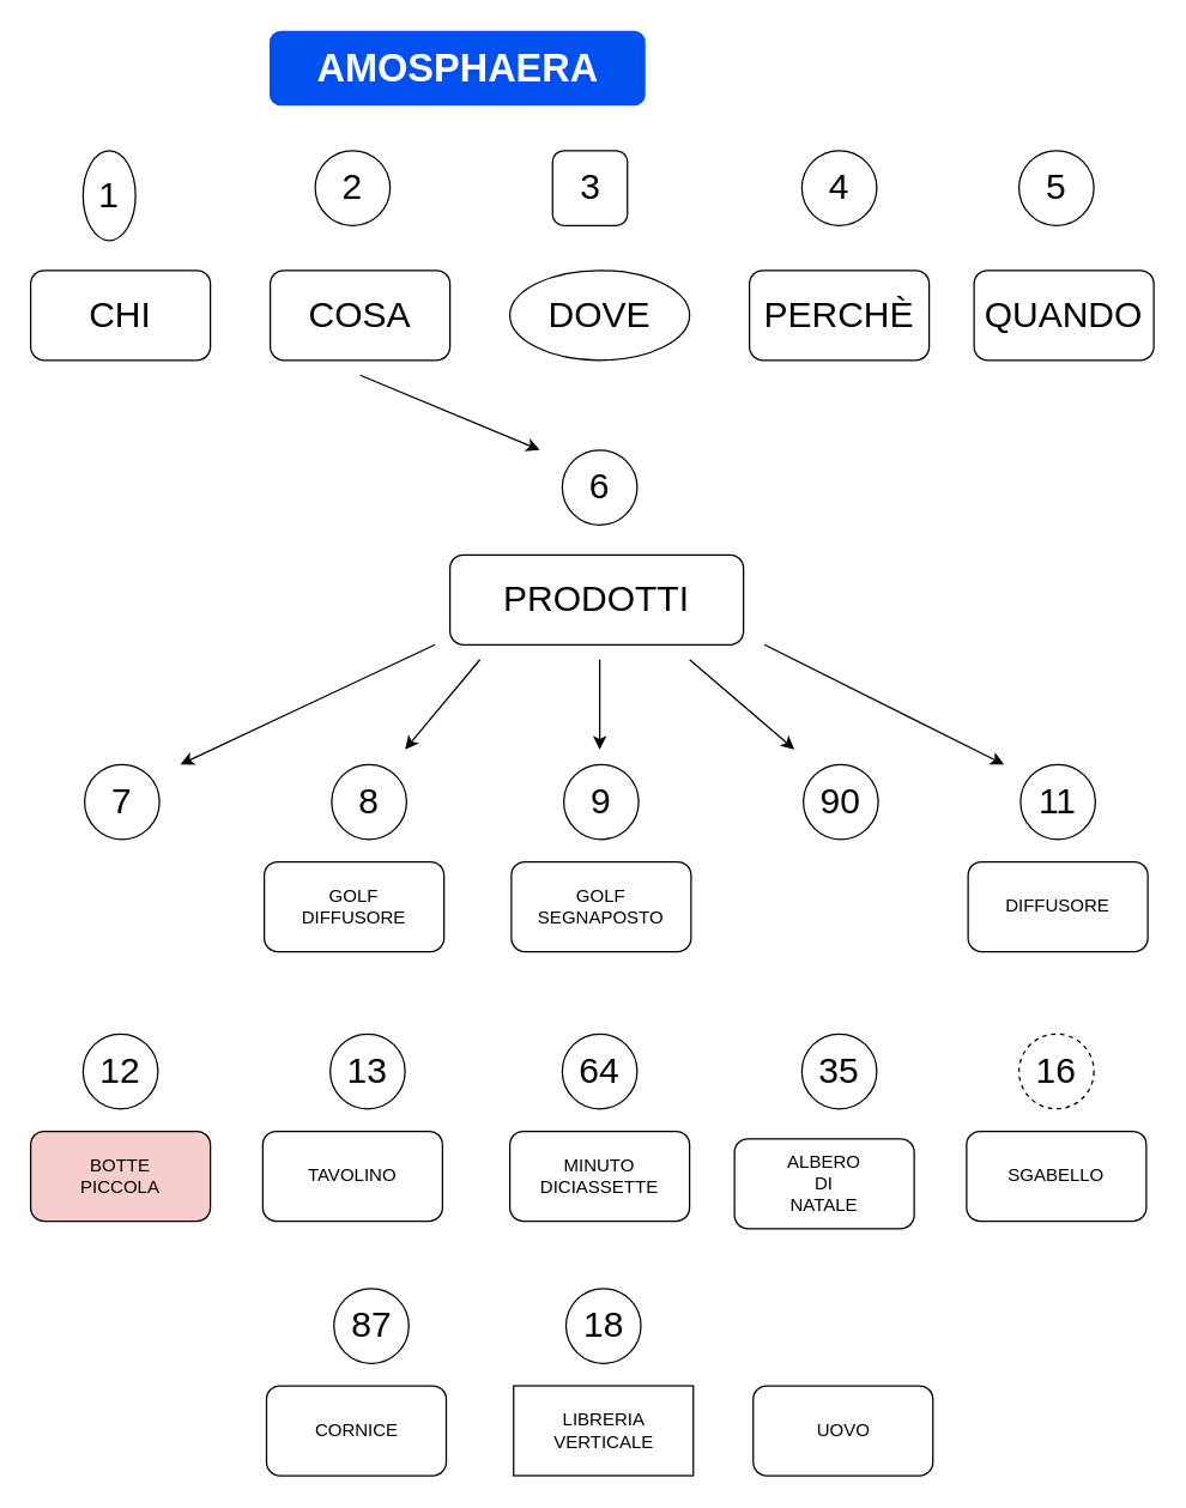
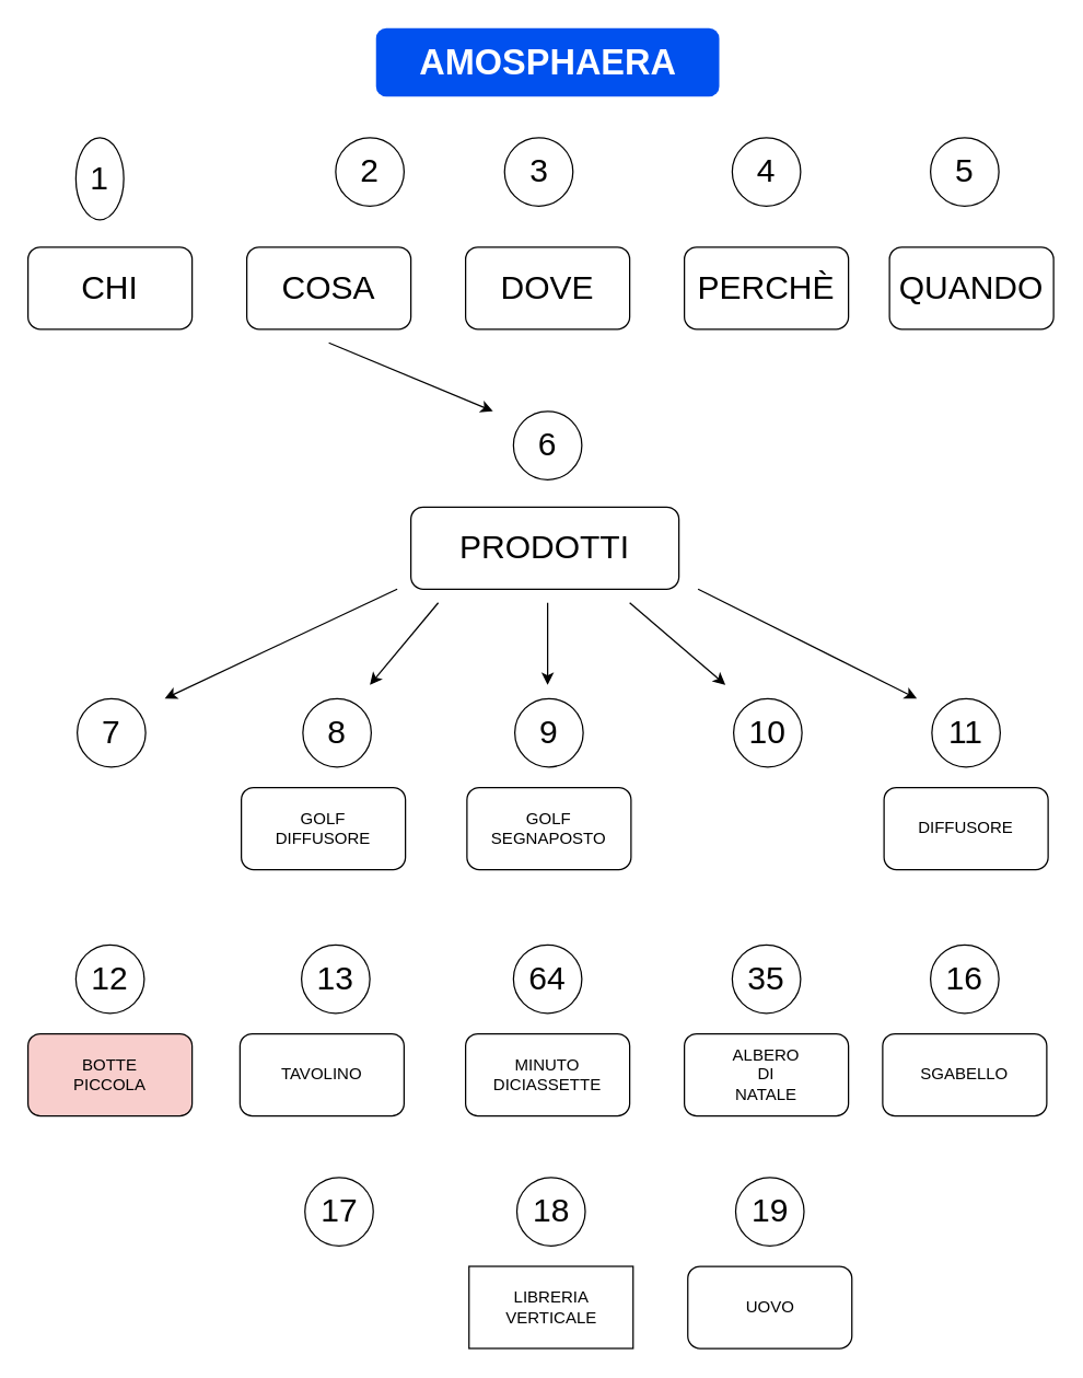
  <mxCell id="0" />
  <mxCell id="1" parent="0" />
- <mxCell id="2" value="&lt;div style=&quot;line-height: 110%;&quot;&gt;&lt;div&gt;&lt;font style=&quot;font-size: 26px; line-height: 110%;&quot;&gt;&lt;b&gt;AMOSPHAERA&lt;/b&gt;&lt;/font&gt;&lt;/div&gt;&lt;div&gt;&lt;/div&gt;&lt;/div&gt;" style="rounded=1;whiteSpace=wrap;html=1;fillColor=#0050ef;fontColor=#ffffff;strokeColor=none;align=center;" vertex="1" parent="1"><mxGeometry x="179.5" y="20" width="251" height="50" as="geometry" /></mxCell>
+ <mxCell id="2" value="&lt;div style=&quot;line-height: 110%;&quot;&gt;&lt;div&gt;&lt;font style=&quot;font-size: 26px; line-height: 110%;&quot;&gt;&lt;b&gt;AMOSPHAERA&lt;/b&gt;&lt;/font&gt;&lt;/div&gt;&lt;div&gt;&lt;/div&gt;&lt;/div&gt;" style="rounded=1;whiteSpace=wrap;html=1;fillColor=#0050ef;fontColor=#ffffff;strokeColor=none;align=center;" vertex="1" parent="1"><mxGeometry x="274.5" y="20" width="251" height="50" as="geometry" /></mxCell>
  <mxCell id="3" value="&lt;font style=&quot;font-size: 24px;&quot;&gt;CHI&lt;/font&gt;" style="rounded=1;whiteSpace=wrap;html=1;" vertex="1" parent="1"><mxGeometry x="20" y="180" width="120" height="60" as="geometry" /></mxCell>
  <mxCell id="4" value="&lt;font style=&quot;font-size: 24px;&quot;&gt;COSA&lt;/font&gt;" style="rounded=1;whiteSpace=wrap;html=1;" vertex="1" parent="1"><mxGeometry x="180" y="180" width="120" height="60" as="geometry" /></mxCell>
- <mxCell id="5" value="&lt;font style=&quot;font-size: 24px;&quot;&gt;DOVE&lt;/font&gt;" style="ellipse;whiteSpace=wrap;html=1;" vertex="1" parent="1"><mxGeometry x="340" y="180" width="120" height="60" as="geometry" /></mxCell>
+ <mxCell id="5" value="&lt;font style=&quot;font-size: 24px;&quot;&gt;DOVE&lt;/font&gt;" style="rounded=1;whiteSpace=wrap;html=1;" vertex="1" parent="1"><mxGeometry x="340" y="180" width="120" height="60" as="geometry" /></mxCell>
  <mxCell id="6" value="&lt;font style=&quot;font-size: 24px;&quot;&gt;PERCHÈ&lt;/font&gt;" style="rounded=1;whiteSpace=wrap;html=1;" vertex="1" parent="1"><mxGeometry x="500" y="180" width="120" height="60" as="geometry" /></mxCell>
  <mxCell id="7" value="&lt;font style=&quot;font-size: 24px;&quot;&gt;QUANDO&lt;/font&gt;" style="rounded=1;whiteSpace=wrap;html=1;" vertex="1" parent="1"><mxGeometry x="650" y="180" width="120" height="60" as="geometry" /></mxCell>
  <mxCell id="8" value="&lt;font style=&quot;font-size: 24px;&quot;&gt;1&lt;/font&gt;" style="ellipse;whiteSpace=wrap;html=1;aspect=fixed;" vertex="1" parent="1"><mxGeometry x="55" y="100" width="35" height="60" as="geometry" /></mxCell>
- <mxCell id="9" value="&lt;font style=&quot;font-size: 24px;&quot;&gt;2&lt;/font&gt;" style="ellipse;whiteSpace=wrap;html=1;aspect=fixed;" vertex="1" parent="1"><mxGeometry x="210" y="100" width="50" height="50" as="geometry" /></mxCell>
- <mxCell id="10" value="&lt;font style=&quot;font-size: 24px;&quot;&gt;3&lt;/font&gt;" style="whiteSpace=wrap;html=1;aspect=fixed;rounded=1;" vertex="1" parent="1"><mxGeometry x="368.5" y="100" width="50" height="50" as="geometry" /></mxCell>
+ <mxCell id="9" value="&lt;font style=&quot;font-size: 24px;&quot;&gt;2&lt;/font&gt;" style="ellipse;whiteSpace=wrap;html=1;aspect=fixed;" vertex="1" parent="1"><mxGeometry x="245" y="100" width="50" height="50" as="geometry" /></mxCell>
+ <mxCell id="10" value="&lt;font style=&quot;font-size: 24px;&quot;&gt;3&lt;/font&gt;" style="ellipse;whiteSpace=wrap;html=1;aspect=fixed;" vertex="1" parent="1"><mxGeometry x="368.5" y="100" width="50" height="50" as="geometry" /></mxCell>
  <mxCell id="11" value="&lt;font style=&quot;font-size: 24px;&quot;&gt;4&lt;/font&gt;" style="ellipse;whiteSpace=wrap;html=1;aspect=fixed;" vertex="1" parent="1"><mxGeometry x="535" y="100" width="50" height="50" as="geometry" /></mxCell>
  <mxCell id="12" value="&lt;font style=&quot;font-size: 24px;&quot;&gt;5&lt;/font&gt;" style="ellipse;whiteSpace=wrap;html=1;aspect=fixed;" vertex="1" parent="1"><mxGeometry x="680" y="100" width="50" height="50" as="geometry" /></mxCell>
  <mxCell id="13" value="&lt;font style=&quot;font-size: 24px;&quot;&gt;PRODOTTI&lt;/font&gt;" style="rounded=1;whiteSpace=wrap;html=1;" vertex="1" parent="1"><mxGeometry x="300" y="370" width="196" height="60" as="geometry" /></mxCell>
  <mxCell id="14" value="&lt;font style=&quot;font-size: 24px;&quot;&gt;6&lt;/font&gt;" style="ellipse;whiteSpace=wrap;html=1;aspect=fixed;" vertex="1" parent="1"><mxGeometry x="375" y="300" width="50" height="50" as="geometry" /></mxCell>
  <mxCell id="15" value="&lt;font style=&quot;font-size: 24px;&quot;&gt;9&lt;/font&gt;" style="ellipse;whiteSpace=wrap;html=1;aspect=fixed;" vertex="1" parent="1"><mxGeometry x="376" y="510" width="50" height="50" as="geometry" /></mxCell>
  <mxCell id="16" value="GOLF&lt;div&gt;DIFFUSORE&lt;/div&gt;" style="rounded=1;whiteSpace=wrap;html=1;" vertex="1" parent="1"><mxGeometry x="176" y="575" width="120" height="60" as="geometry" /></mxCell>
  <mxCell id="17" value="&lt;font style=&quot;font-size: 24px;&quot;&gt;7&lt;/font&gt;" style="ellipse;whiteSpace=wrap;html=1;aspect=fixed;" vertex="1" parent="1"><mxGeometry x="56" y="510" width="50" height="50" as="geometry" /></mxCell>
  <mxCell id="18" value="GOLF&lt;div&gt;SEGNAPOSTO&lt;/div&gt;" style="rounded=1;whiteSpace=wrap;html=1;" vertex="1" parent="1"><mxGeometry x="341" y="575" width="120" height="60" as="geometry" /></mxCell>
  <mxCell id="19" value="&lt;font style=&quot;font-size: 24px;&quot;&gt;8&lt;/font&gt;" style="ellipse;whiteSpace=wrap;html=1;aspect=fixed;" vertex="1" parent="1"><mxGeometry x="221" y="510" width="50" height="50" as="geometry" /></mxCell>
- <mxCell id="20" value="&lt;font style=&quot;font-size: 24px;&quot;&gt;90&lt;/font&gt;" style="ellipse;whiteSpace=wrap;html=1;aspect=fixed;" vertex="1" parent="1"><mxGeometry x="536" y="510" width="50" height="50" as="geometry" /></mxCell>
+ <mxCell id="20" value="&lt;font style=&quot;font-size: 24px;&quot;&gt;10&lt;/font&gt;" style="ellipse;whiteSpace=wrap;html=1;aspect=fixed;" vertex="1" parent="1"><mxGeometry x="536" y="510" width="50" height="50" as="geometry" /></mxCell>
  <mxCell id="21" value="&lt;font style=&quot;font-size: 24px;&quot;&gt;11&lt;/font&gt;" style="ellipse;whiteSpace=wrap;html=1;aspect=fixed;" vertex="1" parent="1"><mxGeometry x="681" y="510" width="50" height="50" as="geometry" /></mxCell>
  <mxCell id="22" value="DIFFUSORE" style="rounded=1;whiteSpace=wrap;html=1;" vertex="1" parent="1"><mxGeometry x="646" y="575" width="120" height="60" as="geometry" /></mxCell>
  <mxCell id="23" value="" style="endArrow=classic;html=1;rounded=0;" edge="1" parent="1"><mxGeometry width="50" height="50" relative="1" as="geometry"><mxPoint x="290" y="430" as="sourcePoint" /><mxPoint x="120" y="510" as="targetPoint" /></mxGeometry></mxCell>
  <mxCell id="24" value="" style="endArrow=classic;html=1;rounded=0;" edge="1" parent="1"><mxGeometry width="50" height="50" relative="1" as="geometry"><mxPoint x="320" y="440" as="sourcePoint" /><mxPoint x="270" y="500" as="targetPoint" /></mxGeometry></mxCell>
  <mxCell id="25" value="" style="endArrow=classic;html=1;rounded=0;" edge="1" parent="1"><mxGeometry width="50" height="50" relative="1" as="geometry"><mxPoint x="400" y="440" as="sourcePoint" /><mxPoint x="400" y="500" as="targetPoint" /></mxGeometry></mxCell>
  <mxCell id="26" value="" style="endArrow=classic;html=1;rounded=0;" edge="1" parent="1"><mxGeometry width="50" height="50" relative="1" as="geometry"><mxPoint x="460" y="440" as="sourcePoint" /><mxPoint x="530" y="500" as="targetPoint" /></mxGeometry></mxCell>
  <mxCell id="27" value="" style="endArrow=classic;html=1;rounded=0;" edge="1" parent="1"><mxGeometry width="50" height="50" relative="1" as="geometry"><mxPoint x="510" y="430" as="sourcePoint" /><mxPoint x="670" y="510" as="targetPoint" /></mxGeometry></mxCell>
  <mxCell id="28" value="&lt;font style=&quot;font-size: 24px;&quot;&gt;12&lt;/font&gt;" style="ellipse;whiteSpace=wrap;html=1;aspect=fixed;" vertex="1" parent="1"><mxGeometry x="55" y="690" width="50" height="50" as="geometry" /></mxCell>
  <mxCell id="29" value="BOTTE&lt;div&gt;PICCOLA&lt;/div&gt;" style="rounded=1;whiteSpace=wrap;html=1;fillColor=#f8cecc;" vertex="1" parent="1"><mxGeometry x="20" y="755" width="120" height="60" as="geometry" /></mxCell>
  <mxCell id="30" value="&lt;font style=&quot;font-size: 24px;&quot;&gt;13&lt;/font&gt;" style="ellipse;whiteSpace=wrap;html=1;aspect=fixed;" vertex="1" parent="1"><mxGeometry x="220" y="690" width="50" height="50" as="geometry" /></mxCell>
  <mxCell id="31" value="TAVOLINO" style="rounded=1;whiteSpace=wrap;html=1;" vertex="1" parent="1"><mxGeometry x="175" y="755" width="120" height="60" as="geometry" /></mxCell>
  <mxCell id="32" value="&lt;font style=&quot;font-size: 24px;&quot;&gt;64&lt;/font&gt;" style="ellipse;whiteSpace=wrap;html=1;aspect=fixed;" vertex="1" parent="1"><mxGeometry x="375" y="690" width="50" height="50" as="geometry" /></mxCell>
  <mxCell id="33" value="MINUTO&lt;div&gt;DICIASSETTE&lt;/div&gt;" style="rounded=1;whiteSpace=wrap;html=1;" vertex="1" parent="1"><mxGeometry x="340" y="755" width="120" height="60" as="geometry" /></mxCell>
  <mxCell id="34" value="&lt;font style=&quot;font-size: 24px;&quot;&gt;35&lt;/font&gt;" style="ellipse;whiteSpace=wrap;html=1;aspect=fixed;" vertex="1" parent="1"><mxGeometry x="535" y="690" width="50" height="50" as="geometry" /></mxCell>
- <mxCell id="35" value="ALBERO&lt;div&gt;DI&lt;/div&gt;&lt;div&gt;NATALE&lt;/div&gt;" style="rounded=1;whiteSpace=wrap;html=1;" vertex="1" parent="1"><mxGeometry x="490" y="760" width="120" height="60" as="geometry" /></mxCell>
- <mxCell id="36" value="&lt;font style=&quot;font-size: 24px;&quot;&gt;16&lt;/font&gt;" style="ellipse;whiteSpace=wrap;html=1;aspect=fixed;dashed=1;" vertex="1" parent="1"><mxGeometry x="680" y="690" width="50" height="50" as="geometry" /></mxCell>
+ <mxCell id="35" value="ALBERO&lt;div&gt;DI&lt;/div&gt;&lt;div&gt;NATALE&lt;/div&gt;" style="rounded=1;whiteSpace=wrap;html=1;" vertex="1" parent="1"><mxGeometry x="500" y="755" width="120" height="60" as="geometry" /></mxCell>
+ <mxCell id="36" value="&lt;font style=&quot;font-size: 24px;&quot;&gt;16&lt;/font&gt;" style="ellipse;whiteSpace=wrap;html=1;aspect=fixed;" vertex="1" parent="1"><mxGeometry x="680" y="690" width="50" height="50" as="geometry" /></mxCell>
  <mxCell id="37" value="SGABELLO" style="rounded=1;whiteSpace=wrap;html=1;" vertex="1" parent="1"><mxGeometry x="645" y="755" width="120" height="60" as="geometry" /></mxCell>
- <mxCell id="38" value="&lt;font style=&quot;font-size: 24px;&quot;&gt;87&lt;/font&gt;" style="ellipse;whiteSpace=wrap;html=1;aspect=fixed;" vertex="1" parent="1"><mxGeometry x="222.5" y="860" width="50" height="50" as="geometry" /></mxCell>
- <mxCell id="39" value="CORNICE" style="rounded=1;whiteSpace=wrap;html=1;" vertex="1" parent="1"><mxGeometry x="177.5" y="925" width="120" height="60" as="geometry" /></mxCell>
+ <mxCell id="38" value="&lt;font style=&quot;font-size: 24px;&quot;&gt;17&lt;/font&gt;" style="ellipse;whiteSpace=wrap;html=1;aspect=fixed;" vertex="1" parent="1"><mxGeometry x="222.5" y="860" width="50" height="50" as="geometry" /></mxCell>
  <mxCell id="40" value="&lt;font style=&quot;font-size: 24px;&quot;&gt;18&lt;/font&gt;" style="ellipse;whiteSpace=wrap;html=1;aspect=fixed;" vertex="1" parent="1"><mxGeometry x="377.5" y="860" width="50" height="50" as="geometry" /></mxCell>
  <mxCell id="41" value="LIBRERIA&lt;div&gt;VERTICALE&lt;/div&gt;" style="whiteSpace=wrap;html=1;rounded=0;" vertex="1" parent="1"><mxGeometry x="342.5" y="925" width="120" height="60" as="geometry" /></mxCell>
+ <mxCell id="42" value="&lt;font style=&quot;font-size: 24px;&quot;&gt;19&lt;/font&gt;" style="ellipse;whiteSpace=wrap;html=1;aspect=fixed;" vertex="1" parent="1"><mxGeometry x="537.5" y="860" width="50" height="50" as="geometry" /></mxCell>
  <mxCell id="43" value="UOVO" style="rounded=1;whiteSpace=wrap;html=1;" vertex="1" parent="1"><mxGeometry x="502.5" y="925" width="120" height="60" as="geometry" /></mxCell>
  <mxCell id="44" value="" style="endArrow=classic;html=1;rounded=0;" edge="1" parent="1"><mxGeometry width="50" height="50" relative="1" as="geometry"><mxPoint x="240" y="250" as="sourcePoint" /><mxPoint x="360" y="300" as="targetPoint" /></mxGeometry></mxCell>
